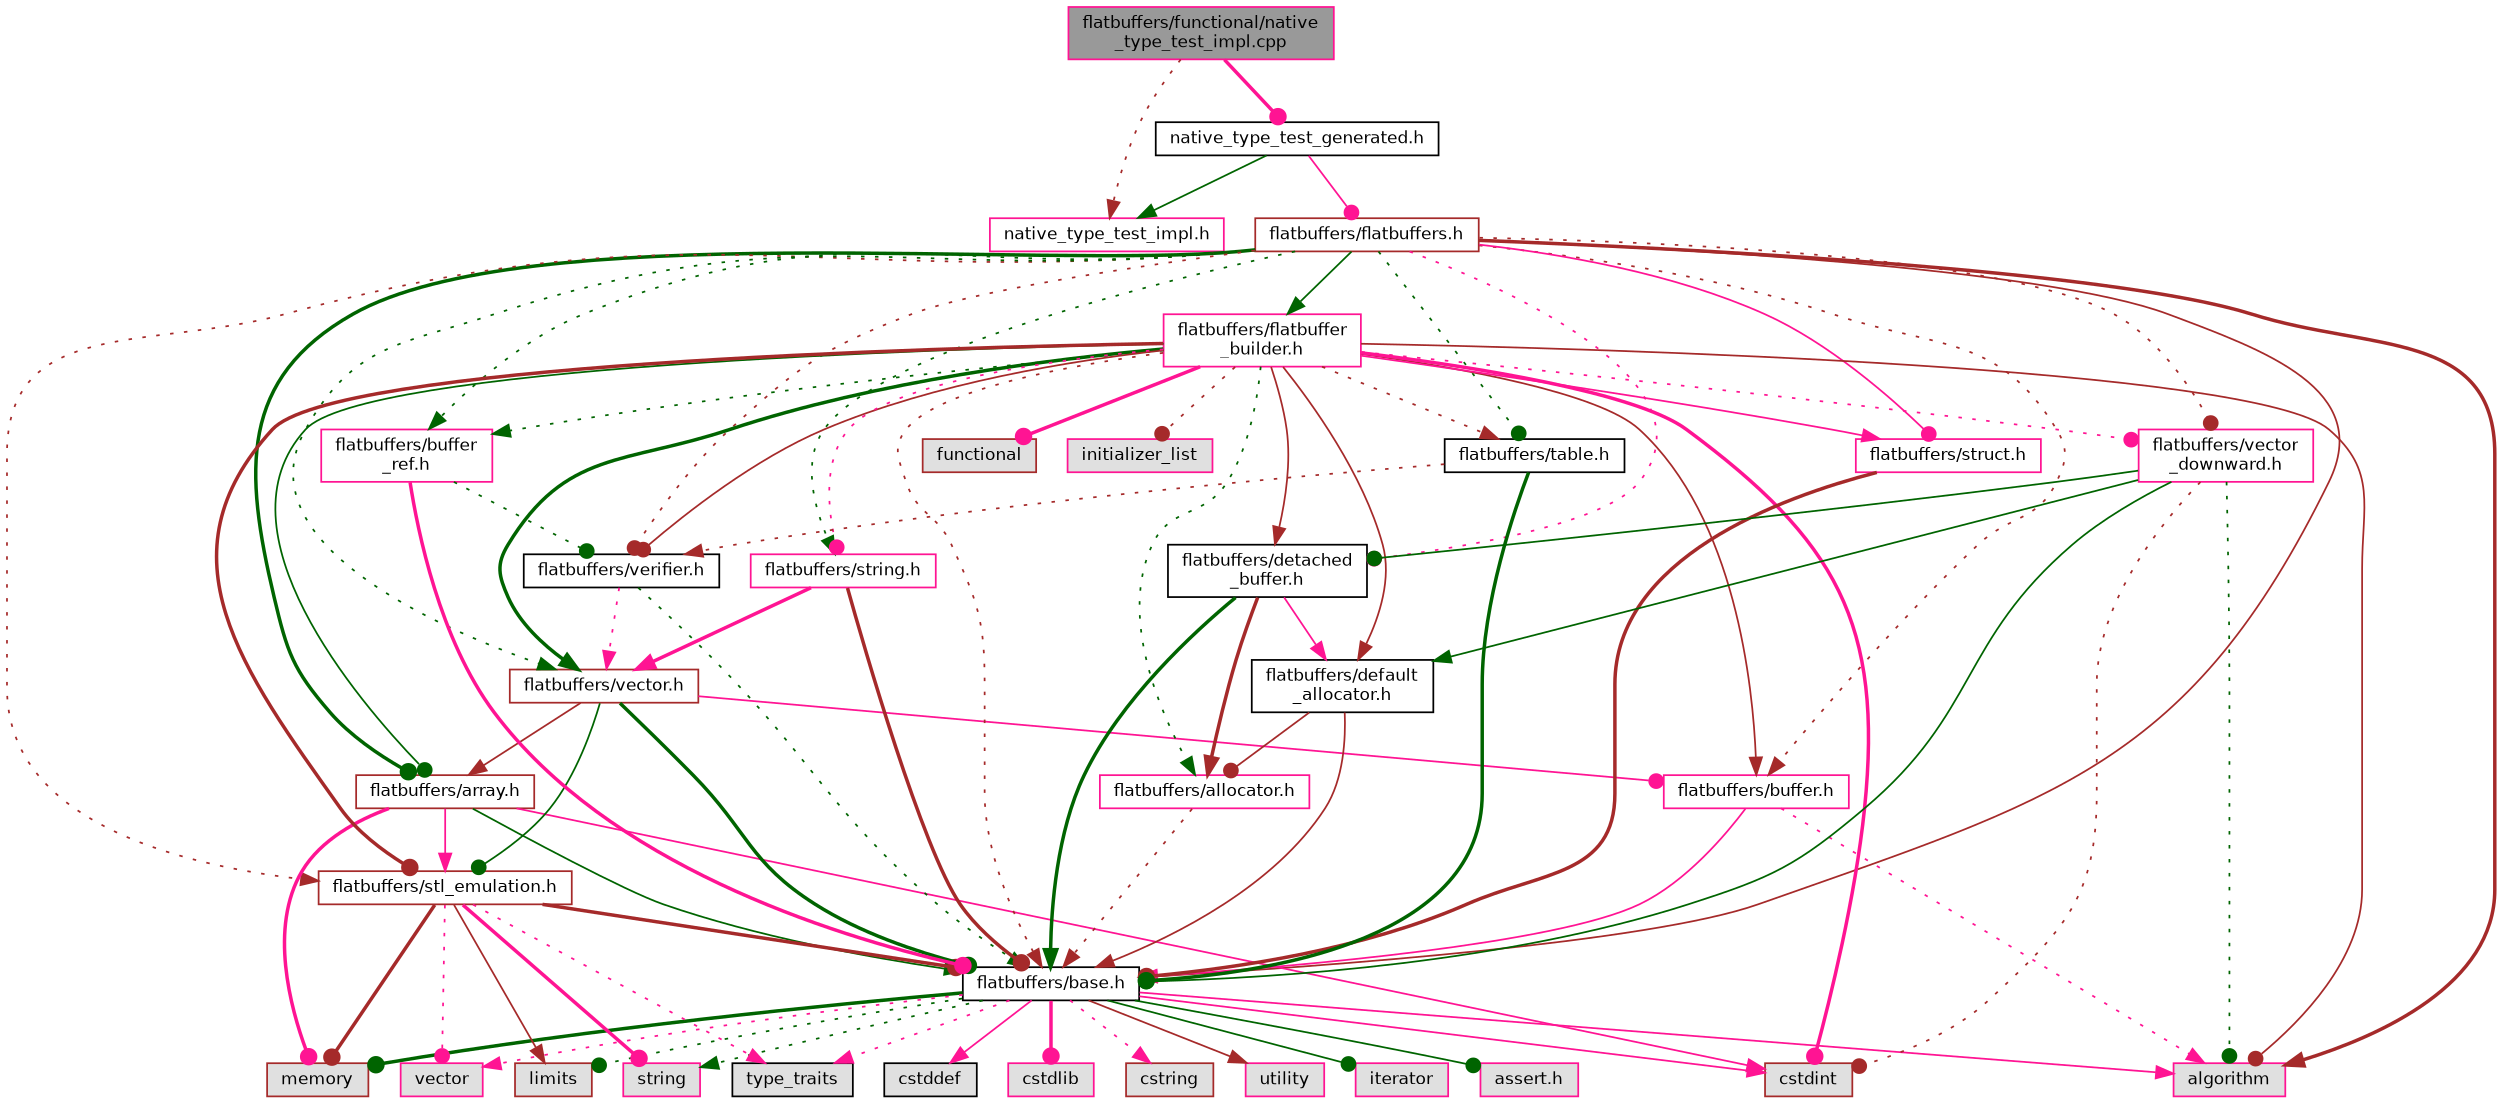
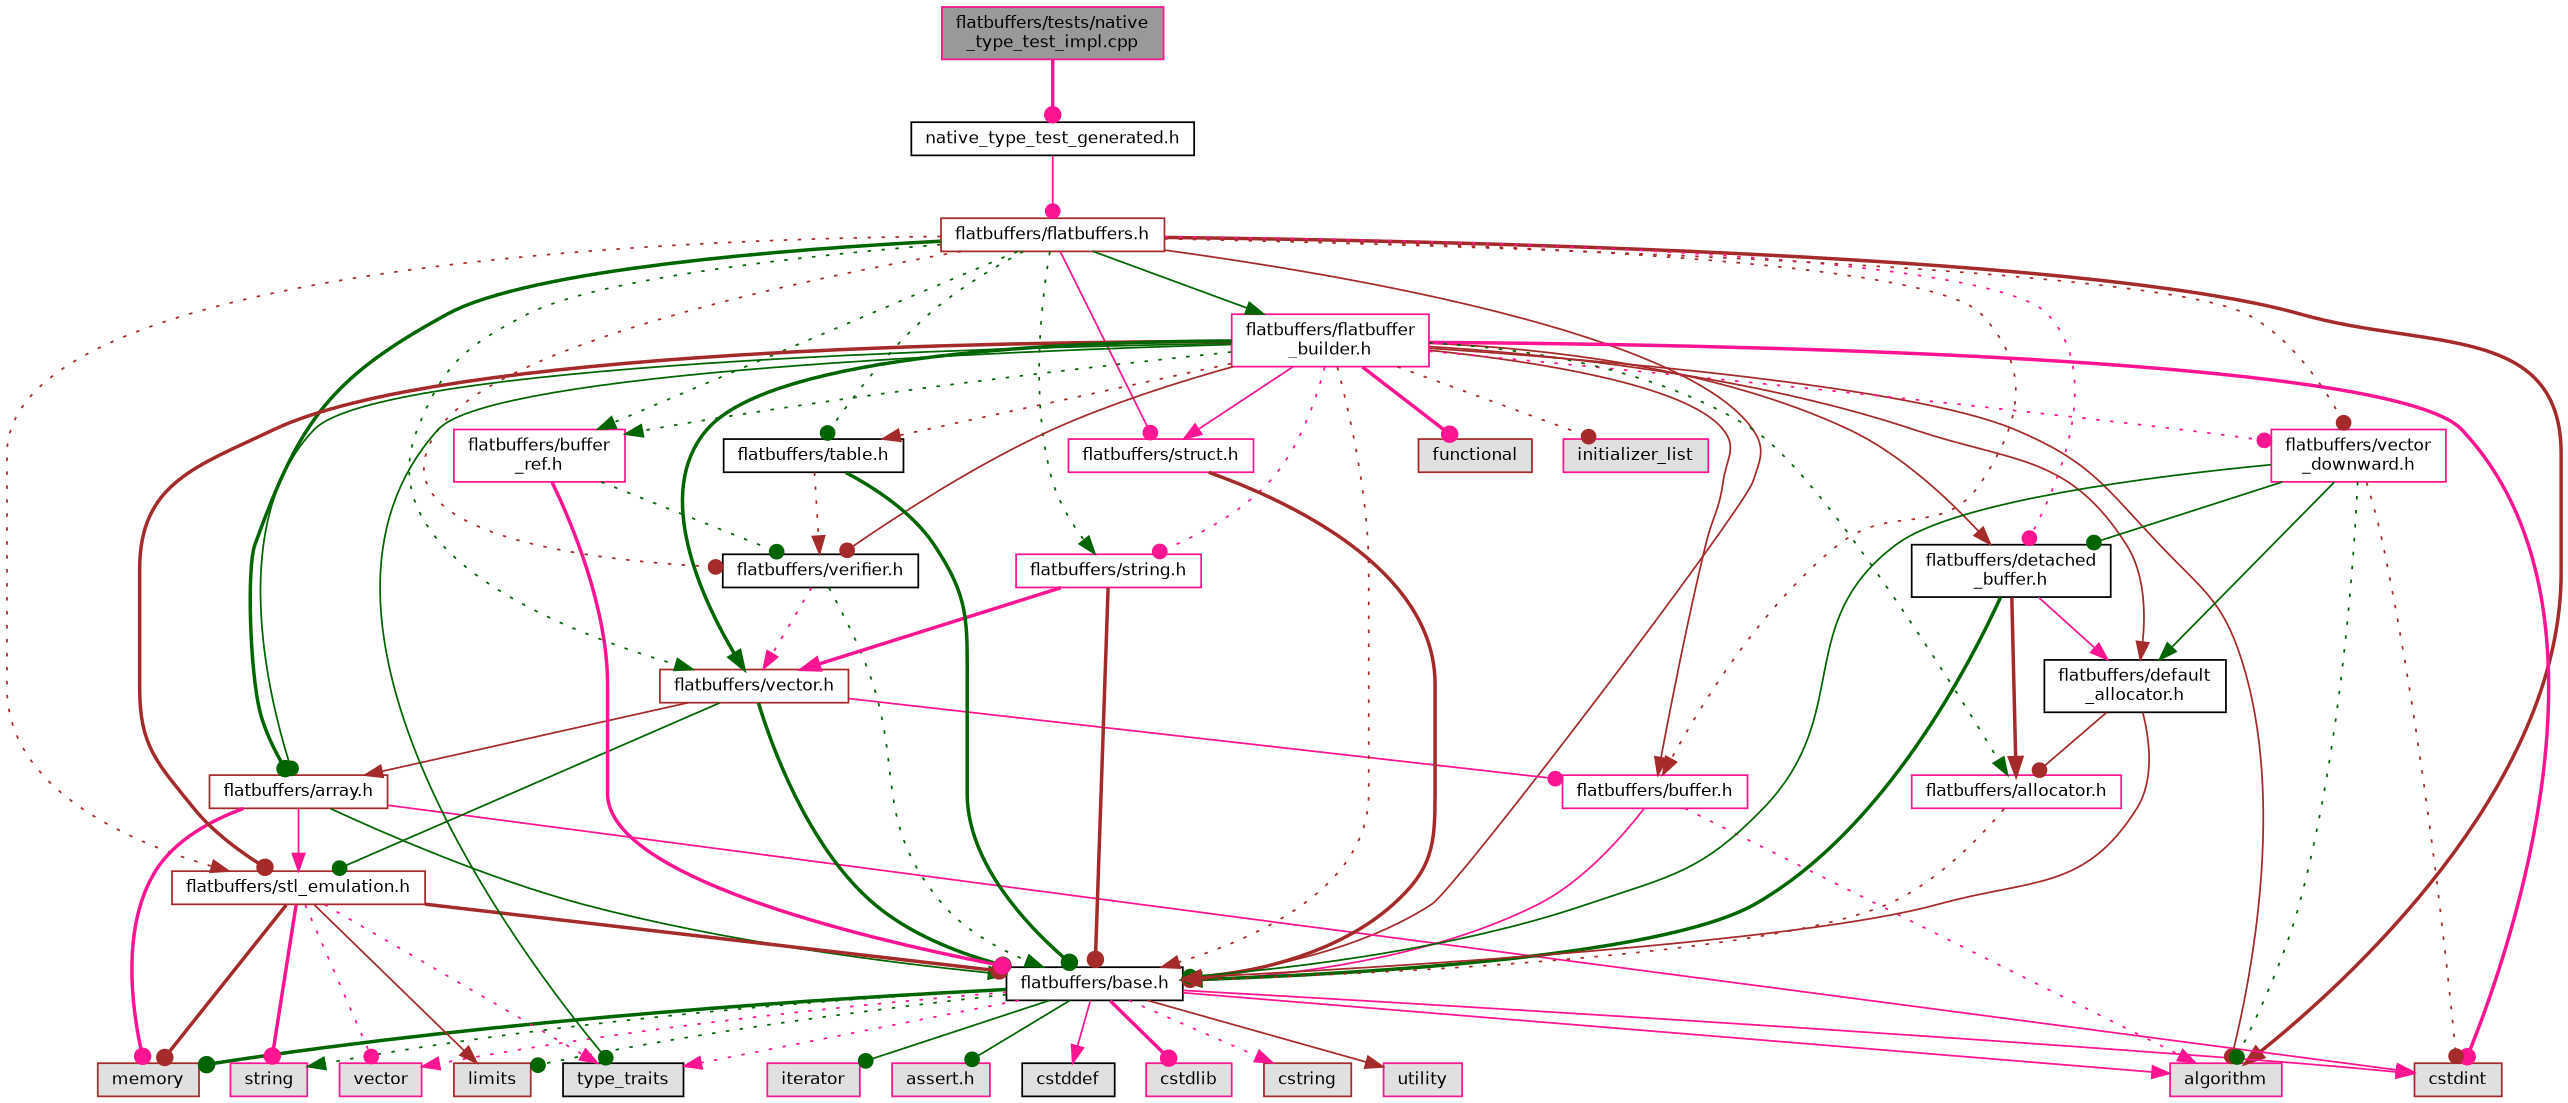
  digraph {
    node [color=deeppink fillcolor=white fontname=Helvetica fontsize=10 shape=box style=filled]
    edge [arrowhead=normal color=brown fontname=Helvetica fontsize=10 labelfontname=Helvetica labelfontsize=10 style=solid]
-   n1 [fillcolor=grey60 fontcolor=black height=0.2 label="flatbuffers/functional/native\l_type_test_impl.cpp" width=0.4]
-   n2 [height=0.2 label="native_type_test_impl.h" width=0.4]
+   n1 [fillcolor=grey60 fontcolor=black height=0.2 label="flatbuffers/tests/native\l_type_test_impl.cpp" width=0.4]
    n3 [color=black height=0.2 label="native_type_test_generated.h" width=0.4]
    n4 [color=brown height=0.2 label="flatbuffers/flatbuffers.h" width=0.4]
    n5 [fillcolor="#E0E0E0" height=0.2 label=algorithm width=0.4]
    n6 [color=brown height=0.2 label="flatbuffers/array.h" width=0.4]
    n7 [color=black height=0.2 label="flatbuffers/base.h" width=0.4]
    n8 [color=brown height=0.2 label="flatbuffers/stl_emulation.h" width=0.4]
    n9 [color=brown height=0.2 label="flatbuffers/vector.h" width=0.4]
    n10 [height=0.2 label="flatbuffers/buffer.h" width=0.4]
    n11 [height=0.2 label="flatbuffers/buffer\l_ref.h" width=0.4]
    n12 [color=black height=0.2 label="flatbuffers/verifier.h" width=0.4]
    n13 [color=black height=0.2 label="flatbuffers/detached\l_buffer.h" width=0.4]
    n14 [height=0.2 label="flatbuffers/flatbuffer\l_builder.h" width=0.4]
    n15 [height=0.2 label="flatbuffers/string.h" width=0.4]
    n16 [height=0.2 label="flatbuffers/struct.h" width=0.4]
    n17 [color=black height=0.2 label="flatbuffers/table.h" width=0.4]
    n18 [height=0.2 label="flatbuffers/vector\l_downward.h" width=0.4]
    n19 [color=brown fillcolor="#E0E0E0" height=0.2 label=cstdint width=0.4]
    n20 [color=brown fillcolor="#E0E0E0" height=0.2 label=memory width=0.4]
    n21 [fillcolor="#E0E0E0" height=0.2 label="assert.h" width=0.4]
    n22 [color=black fillcolor="#E0E0E0" height=0.2 label=cstddef width=0.4]
    n23 [fillcolor="#E0E0E0" height=0.2 label=cstdlib width=0.4]
    n24 [color=brown fillcolor="#E0E0E0" height=0.2 label=cstring width=0.4]
    n25 [fillcolor="#E0E0E0" height=0.2 label=utility width=0.4]
    n26 [fillcolor="#E0E0E0" height=0.2 label=string width=0.4]
    n27 [color=black fillcolor="#E0E0E0" height=0.2 label=type_traits width=0.4]
    n28 [fillcolor="#E0E0E0" height=0.2 label=vector width=0.4]
    n29 [color=brown fillcolor="#E0E0E0" height=0.2 label=limits width=0.4]
    n30 [fillcolor="#E0E0E0" height=0.2 label=iterator width=0.4]
    n31 [height=0.2 label="flatbuffers/allocator.h" width=0.4]
    n32 [color=black height=0.2 label="flatbuffers/default\l_allocator.h" width=0.4]
    n33 [color=brown fillcolor="#E0E0E0" height=0.2 label=functional width=0.4]
    n34 [fillcolor="#E0E0E0" height=0.2 label=initializer_list width=0.4]
-   n1 -> n2 [style=dotted]
    n1 -> n3 [arrowhead=dot color=deeppink style=bold]
-   n3 -> n2 [color=darkgreen]
    n3 -> n4 [arrowhead=dot color=deeppink]
    n4 -> n5 [style=bold]
    n4 -> n6 [arrowhead=dot color=darkgreen style=bold]
    n4 -> n7
    n4 -> n8 [style=dotted]
    n4 -> n9 [color=darkgreen style=dotted]
    n4 -> n10 [style=dotted]
    n4 -> n11 [color=darkgreen style=dotted]
    n4 -> n12 [arrowhead=dot style=dotted]
    n4 -> n13 [arrowhead=dot color=deeppink style=dotted]
    n4 -> n14 [color=darkgreen]
    n4 -> n15 [color=darkgreen style=dotted]
    n4 -> n16 [arrowhead=dot color=deeppink]
    n4 -> n17 [arrowhead=dot color=darkgreen style=dotted]
    n4 -> n18 [arrowhead=dot style=dotted]
    n6 -> n7 [color=darkgreen]
    n6 -> n8 [color=deeppink]
    n6 -> n19 [color=deeppink]
    n6 -> n20 [arrowhead=dot color=deeppink style=bold]
    n7 -> n5 [color=deeppink]
    n7 -> n19 [color=deeppink]
    n7 -> n20 [arrowhead=dot color=darkgreen style=bold]
    n7 -> n21 [arrowhead=dot color=darkgreen]
    n7 -> n22 [color=deeppink]
    n7 -> n23 [arrowhead=dot color=deeppink style=bold]
    n7 -> n24 [color=deeppink style=dotted]
    n7 -> n25
    n7 -> n26 [color=darkgreen style=dotted]
    n7 -> n27 [color=deeppink style=dotted]
    n7 -> n28 [color=deeppink style=dotted]
    n7 -> n29 [arrowhead=dot color=darkgreen style=dotted]
    n7 -> n30 [arrowhead=dot color=darkgreen]
    n8 -> n7 [arrowhead=dot style=bold]
    n8 -> n20 [arrowhead=dot style=bold]
    n8 -> n26 [arrowhead=dot color=deeppink style=bold]
    n8 -> n27 [color=deeppink style=dotted]
    n8 -> n28 [arrowhead=dot color=deeppink style=dotted]
    n8 -> n29
    n9 -> n6
    n9 -> n7 [arrowhead=dot color=darkgreen style=bold]
    n9 -> n8 [arrowhead=dot color=darkgreen]
    n9 -> n10 [arrowhead=dot color=deeppink]
    n10 -> n5 [color=deeppink style=dotted]
    n10 -> n7 [color=deeppink]
    n11 -> n7 [arrowhead=dot color=deeppink style=bold]
    n11 -> n12 [arrowhead=dot color=darkgreen style=dotted]
    n12 -> n7 [color=darkgreen style=dotted]
    n12 -> n9 [color=deeppink style=dotted]
    n13 -> n7 [color=darkgreen style=bold]
    n13 -> n31 [style=bold]
    n13 -> n32 [color=deeppink]
    n14 -> n5 [arrowhead=dot]
    n14 -> n6 [arrowhead=dot color=darkgreen]
    n14 -> n7 [style=dotted]
    n14 -> n8 [arrowhead=dot style=bold]
    n14 -> n9 [color=darkgreen style=bold]
    n14 -> n10
    n14 -> n11 [color=darkgreen style=dotted]
    n14 -> n12 [arrowhead=dot]
    n14 -> n13
    n14 -> n15 [arrowhead=dot color=deeppink style=dotted]
    n14 -> n16 [color=deeppink]
    n14 -> n17 [style=dotted]
    n14 -> n18 [arrowhead=dot color=deeppink style=dotted]
    n14 -> n19 [arrowhead=dot color=deeppink style=bold]
+   n14 -> n27 [arrowhead=dot color=darkgreen]
    n14 -> n31 [color=darkgreen style=dotted]
    n14 -> n32
    n14 -> n33 [arrowhead=dot color=deeppink style=bold]
    n14 -> n34 [arrowhead=dot style=dotted]
    n15 -> n7 [arrowhead=dot style=bold]
    n15 -> n9 [color=deeppink style=bold]
    n16 -> n7 [arrowhead=dot style=bold]
    n17 -> n7 [arrowhead=dot color=darkgreen style=bold]
    n17 -> n12 [style=dotted]
    n18 -> n5 [arrowhead=dot color=darkgreen style=dotted]
    n18 -> n7 [arrowhead=dot color=darkgreen]
    n18 -> n13 [arrowhead=dot color=darkgreen]
    n18 -> n19 [arrowhead=dot style=dotted]
    n18 -> n32 [color=darkgreen]
    n31 -> n7 [style=dotted]
    n32 -> n7
    n32 -> n31 [arrowhead=dot]
  }
